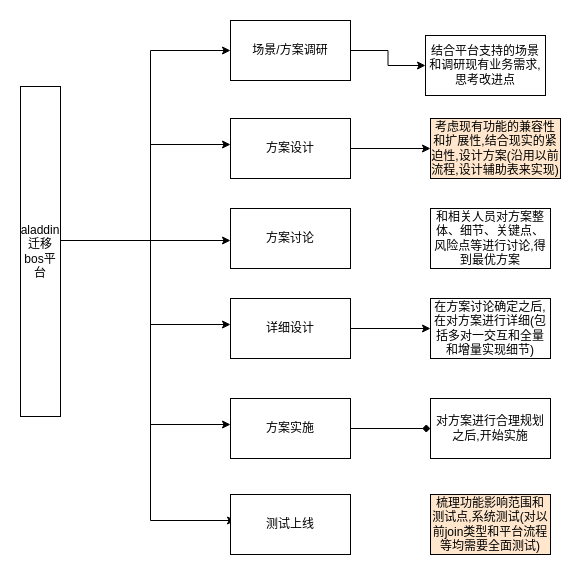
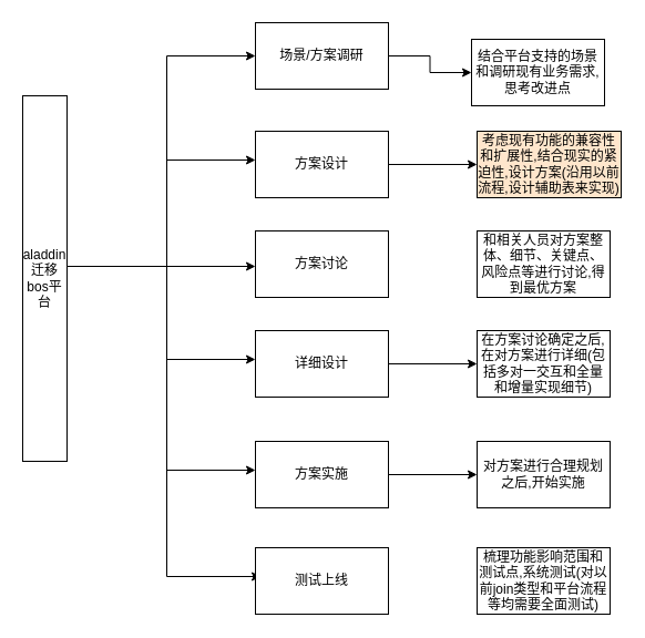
  <mxCell id="0" />
  <mxCell id="1" parent="0" />
  <mxCell id="2" style="edgeStyle=orthogonalEdgeStyle;rounded=0;orthogonalLoop=1;jettySize=auto;html=1;entryX=0;entryY=0.5;entryDx=0;entryDy=0;" parent="1" edge="1"><mxGeometry relative="1" as="geometry"><Array as="points"><mxPoint x="50" y="240" /></Array><mxPoint x="50" y="242" as="sourcePoint" /><mxPoint x="230" y="240" as="targetPoint" /></mxGeometry></mxCell>
  <mxCell id="3" style="edgeStyle=orthogonalEdgeStyle;rounded=0;orthogonalLoop=1;jettySize=auto;html=1;entryX=0;entryY=0.5;entryDx=0;entryDy=0;" edge="1" parent="1" target="10"><mxGeometry relative="1" as="geometry"><mxPoint x="220" y="50" as="targetPoint" /><mxPoint x="60" y="240" as="sourcePoint" /><Array as="points"><mxPoint x="150" y="240" /><mxPoint x="150" y="50" /></Array></mxGeometry></mxCell>
  <mxCell id="4" style="edgeStyle=orthogonalEdgeStyle;rounded=0;orthogonalLoop=1;jettySize=auto;html=1;entryX=0;entryY=0.5;entryDx=0;entryDy=0;" edge="1" parent="1"><mxGeometry relative="1" as="geometry"><mxPoint x="60" y="240" as="sourcePoint" /><mxPoint x="230" y="144" as="targetPoint" /><Array as="points"><mxPoint x="150" y="240" /><mxPoint x="150" y="144" /></Array></mxGeometry></mxCell>
  <mxCell id="5" style="edgeStyle=orthogonalEdgeStyle;rounded=0;orthogonalLoop=1;jettySize=auto;html=1;entryX=0;entryY=0.5;entryDx=0;entryDy=0;" edge="1" parent="1"><mxGeometry relative="1" as="geometry"><mxPoint x="60" y="240" as="sourcePoint" /><mxPoint x="230" y="324" as="targetPoint" /><Array as="points"><mxPoint x="150" y="240" /><mxPoint x="150" y="324" /></Array></mxGeometry></mxCell>
  <mxCell id="6" style="edgeStyle=orthogonalEdgeStyle;rounded=0;orthogonalLoop=1;jettySize=auto;html=1;entryX=0;entryY=0.5;entryDx=0;entryDy=0;" edge="1" parent="1"><mxGeometry relative="1" as="geometry"><mxPoint x="60" y="240" as="sourcePoint" /><mxPoint x="230" y="424" as="targetPoint" /><Array as="points"><mxPoint x="150" y="240" /><mxPoint x="150" y="424" /></Array></mxGeometry></mxCell>
  <mxCell id="7" style="edgeStyle=orthogonalEdgeStyle;rounded=0;orthogonalLoop=1;jettySize=auto;html=1;entryX=0;entryY=0.5;entryDx=0;entryDy=0;" edge="1" parent="1"><mxGeometry relative="1" as="geometry"><mxPoint x="65" y="240" as="sourcePoint" /><mxPoint x="235" y="520" as="targetPoint" /><Array as="points"><mxPoint x="150" y="240" /><mxPoint x="150" y="520" /></Array></mxGeometry></mxCell>
  <mxCell id="8" value="aladdin迁移bos平台" style="rounded=0;whiteSpace=wrap;html=1;" parent="1" vertex="1"><mxGeometry x="20" y="86" width="40" height="330" as="geometry" /></mxCell>
  <mxCell id="9" style="edgeStyle=orthogonalEdgeStyle;rounded=0;orthogonalLoop=1;jettySize=auto;html=1;entryX=0;entryY=0.5;entryDx=0;entryDy=0;" parent="1" source="10" target="15" edge="1"><mxGeometry relative="1" as="geometry" /></mxCell>
  <mxCell id="10" value="&lt;span&gt;场景/方案调研&lt;/span&gt;" style="rounded=0;whiteSpace=wrap;html=1;" parent="1" vertex="1"><mxGeometry x="230" y="20" width="120" height="60" as="geometry" /></mxCell>
  <mxCell id="11" value="" style="edgeStyle=orthogonalEdgeStyle;rounded=0;orthogonalLoop=1;jettySize=auto;html=1;" parent="1" source="12" target="17" edge="1"><mxGeometry relative="1" as="geometry" /></mxCell>
  <mxCell id="12" value="方案设计" style="rounded=0;whiteSpace=wrap;html=1;" parent="1" vertex="1"><mxGeometry x="230" y="118" width="120" height="60" as="geometry" /></mxCell>
- <mxCell id="13" value="" style="edgeStyle=orthogonalEdgeStyle;rounded=0;orthogonalLoop=1;jettySize=auto;html=1;endArrow=diamond;" parent="1" source="14" target="19" edge="1"><mxGeometry relative="1" as="geometry" /></mxCell>
+ <mxCell id="13" value="" style="edgeStyle=orthogonalEdgeStyle;rounded=0;orthogonalLoop=1;jettySize=auto;html=1;" parent="1" source="14" target="19" edge="1"><mxGeometry relative="1" as="geometry" /></mxCell>
  <mxCell id="14" value="方案实施" style="rounded=0;whiteSpace=wrap;html=1;" parent="1" vertex="1"><mxGeometry x="230" y="398" width="120" height="60" as="geometry" /></mxCell>
  <mxCell id="15" value="结合平台支持的场景和调研现有业务需求,思考改进点" style="rounded=0;whiteSpace=wrap;html=1;" parent="1" vertex="1"><mxGeometry x="425" y="35" width="120" height="60" as="geometry" /></mxCell>
  <mxCell id="16" value="方案讨论" style="rounded=0;whiteSpace=wrap;html=1;" parent="1" vertex="1"><mxGeometry x="230" y="208" width="120" height="60" as="geometry" /></mxCell>
  <mxCell id="17" value="考虑现有功能的兼容性和扩展性,结合现实的紧迫性,设计方案(沿用以前流程,设计辅助表来实现)" style="rounded=0;whiteSpace=wrap;html=1;fillColor=#ffe6cc;" parent="1" vertex="1"><mxGeometry x="430" y="118" width="130" height="60" as="geometry" /></mxCell>
  <mxCell id="18" value="和相关人员对方案整体、细节、关键点、风险点等进行讨论,得到最优方案" style="rounded=0;whiteSpace=wrap;html=1;" parent="1" vertex="1"><mxGeometry x="430" y="208" width="120" height="60" as="geometry" /></mxCell>
  <mxCell id="19" value="对方案进行合理规划之后,开始实施" style="rounded=0;whiteSpace=wrap;html=1;" parent="1" vertex="1"><mxGeometry x="430" y="398" width="120" height="60" as="geometry" /></mxCell>
  <mxCell id="20" value="" style="edgeStyle=orthogonalEdgeStyle;rounded=0;orthogonalLoop=1;jettySize=auto;html=1;" parent="1" source="21" target="22" edge="1"><mxGeometry relative="1" as="geometry" /></mxCell>
  <mxCell id="21" value="详细设计" style="rounded=0;whiteSpace=wrap;html=1;" parent="1" vertex="1"><mxGeometry x="230" y="298" width="120" height="60" as="geometry" /></mxCell>
  <mxCell id="22" value="在方案讨论确定之后,在对方案进行详细(包括多对一交互和全量和增量实现细节)" style="rounded=0;whiteSpace=wrap;html=1;" parent="1" vertex="1"><mxGeometry x="430" y="298" width="120" height="60" as="geometry" /></mxCell>
  <mxCell id="23" value="测试上线" style="rounded=0;whiteSpace=wrap;html=1;" vertex="1" parent="1"><mxGeometry x="230" y="494" width="120" height="60" as="geometry" /></mxCell>
- <mxCell id="24" value="梳理功能影响范围和测试点,系统测试(对以前join类型和平台流程等均需要全面测试)" style="rounded=0;whiteSpace=wrap;html=1;fillColor=#ffe6cc;" vertex="1" parent="1"><mxGeometry x="430" y="494" width="120" height="60" as="geometry" /></mxCell>
+ <mxCell id="24" value="梳理功能影响范围和测试点,系统测试(对以前join类型和平台流程等均需要全面测试)" style="rounded=0;whiteSpace=wrap;html=1;" vertex="1" parent="1"><mxGeometry x="430" y="494" width="120" height="60" as="geometry" /></mxCell>
